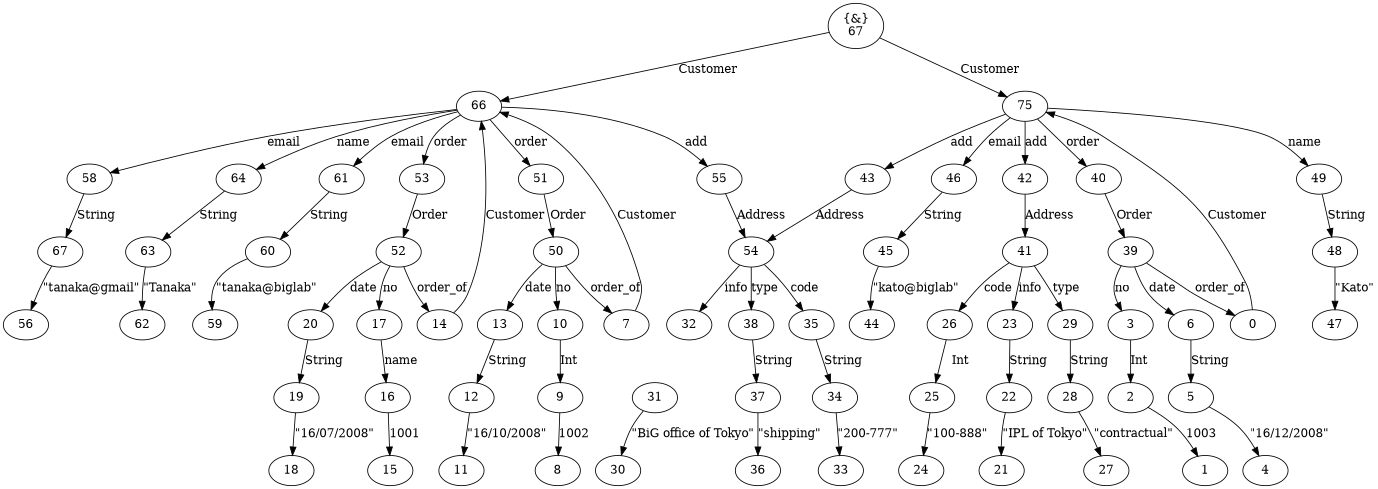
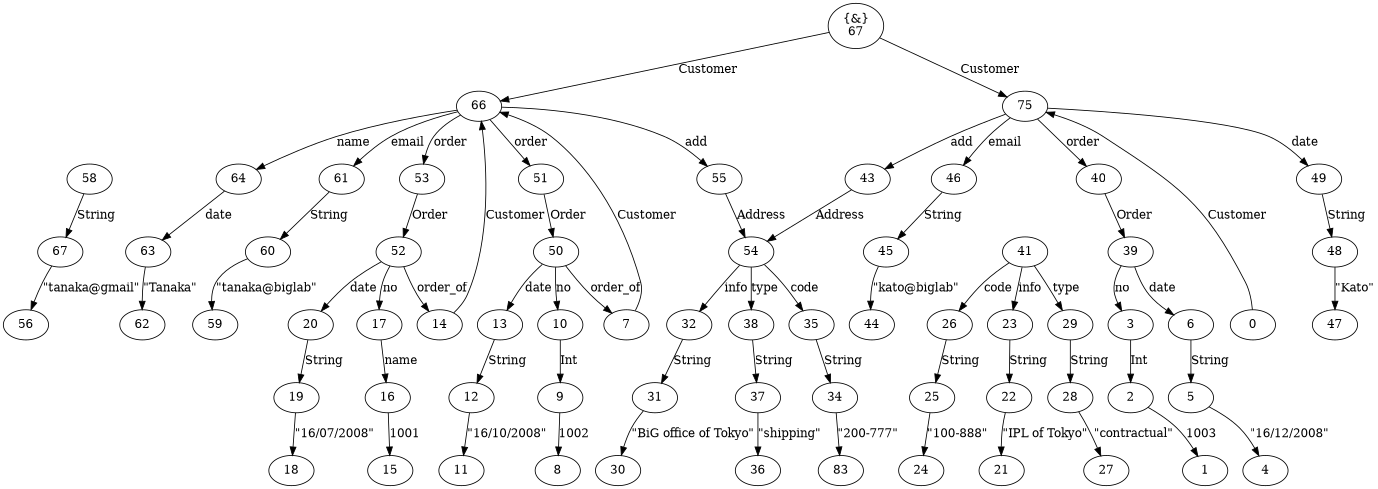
  digraph {
    node [shape=ellipse]
    67 [label="{&}\n\N"]
    66
    n3 [label=75]
    64
    61
    58
    55
    53
    51
    49
    46
    43
-   42
    40
    63
    60
    n17 [label=67]
    54
    52
    50
    48
    45
    41
    39
    62
    59
    56
    38
    35
    32
    37
    34
    31
    20
    17
    14
    19
    16
    13
    10
    7
    12
    9
    47
    44
    29
    26
    23
    28
    25
    22
    6
    3
    0
    5
    2
    36
-   33
+   33 [label=83]
    30
    27
    24
    21
    18
    15
    11
    8
    4
    1
    67 -> 66 [label=Customer]
    67 -> n3 [label=Customer]
    66 -> 64 [label=name]
    66 -> 61 [label=email]
-   66 -> 58 [label=email]
    66 -> 55 [label=add]
    66 -> 53 [label=order]
    66 -> 51 [label=order]
-   n3 -> 49 [label=name]
+   n3 -> 49 [label=date]
    n3 -> 46 [label=email]
    n3 -> 43 [label=add]
-   n3 -> 42 [label=add]
    n3 -> 40 [label=order]
-   64 -> 63 [label=String]
+   64 -> 63 [label=date]
    61 -> 60 [label=String]
    58 -> n17 [label=String]
    55 -> 54 [label=Address]
    53 -> 52 [label=Order]
    51 -> 50 [label=Order]
    49 -> 48 [label=String]
    46 -> 45 [label=String]
    43 -> 54 [label=Address]
-   42 -> 41 [label=Address]
    40 -> 39 [label=Order]
    63 -> 62 [label="\"Tanaka\""]
    60 -> 59 [label="\"tanaka@biglab\""]
    n17 -> 56 [label="\"tanaka@gmail\""]
    54 -> 38 [label=type]
    54 -> 35 [label=code]
    54 -> 32 [label=info]
    52 -> 20 [label=date]
    52 -> 17 [label=no]
    52 -> 14 [label=order_of]
    50 -> 13 [label=date]
    50 -> 10 [label=no]
    50 -> 7 [label=order_of]
    48 -> 47 [label="\"Kato\""]
    45 -> 44 [label="\"kato@biglab\""]
    41 -> 29 [label=type]
    41 -> 26 [label=code]
    41 -> 23 [label=info]
    39 -> 6 [label=date]
    39 -> 3 [label=no]
-   39 -> 0 [label=order_of]
    38 -> 37 [label=String]
    35 -> 34 [label=String]
+   32 -> 31 [label=String]
    37 -> 36 [label="\"shipping\""]
    34 -> 33 [label="\"200-777\""]
    31 -> 30 [label="\"BiG office of Tokyo\""]
    20 -> 19 [label=String]
    17 -> 16 [label=name]
    14 -> 66 [label=Customer]
    19 -> 18 [label="\"16/07/2008\""]
    16 -> 15 [label=1001]
    13 -> 12 [label=String]
    10 -> 9 [label=Int]
    7 -> 66 [label=Customer]
    12 -> 11 [label="\"16/10/2008\""]
    9 -> 8 [label=1002]
    29 -> 28 [label=String]
-   26 -> 25 [label=Int]
+   26 -> 25 [label=String]
    23 -> 22 [label=String]
    28 -> 27 [label="\"contractual\""]
    25 -> 24 [label="\"100-888\""]
    22 -> 21 [label="\"IPL of Tokyo\""]
    6 -> 5 [label=String]
    3 -> 2 [label=Int]
    0 -> n3 [label=Customer]
    5 -> 4 [label="\"16/12/2008\""]
    2 -> 1 [label=1003]
  }
